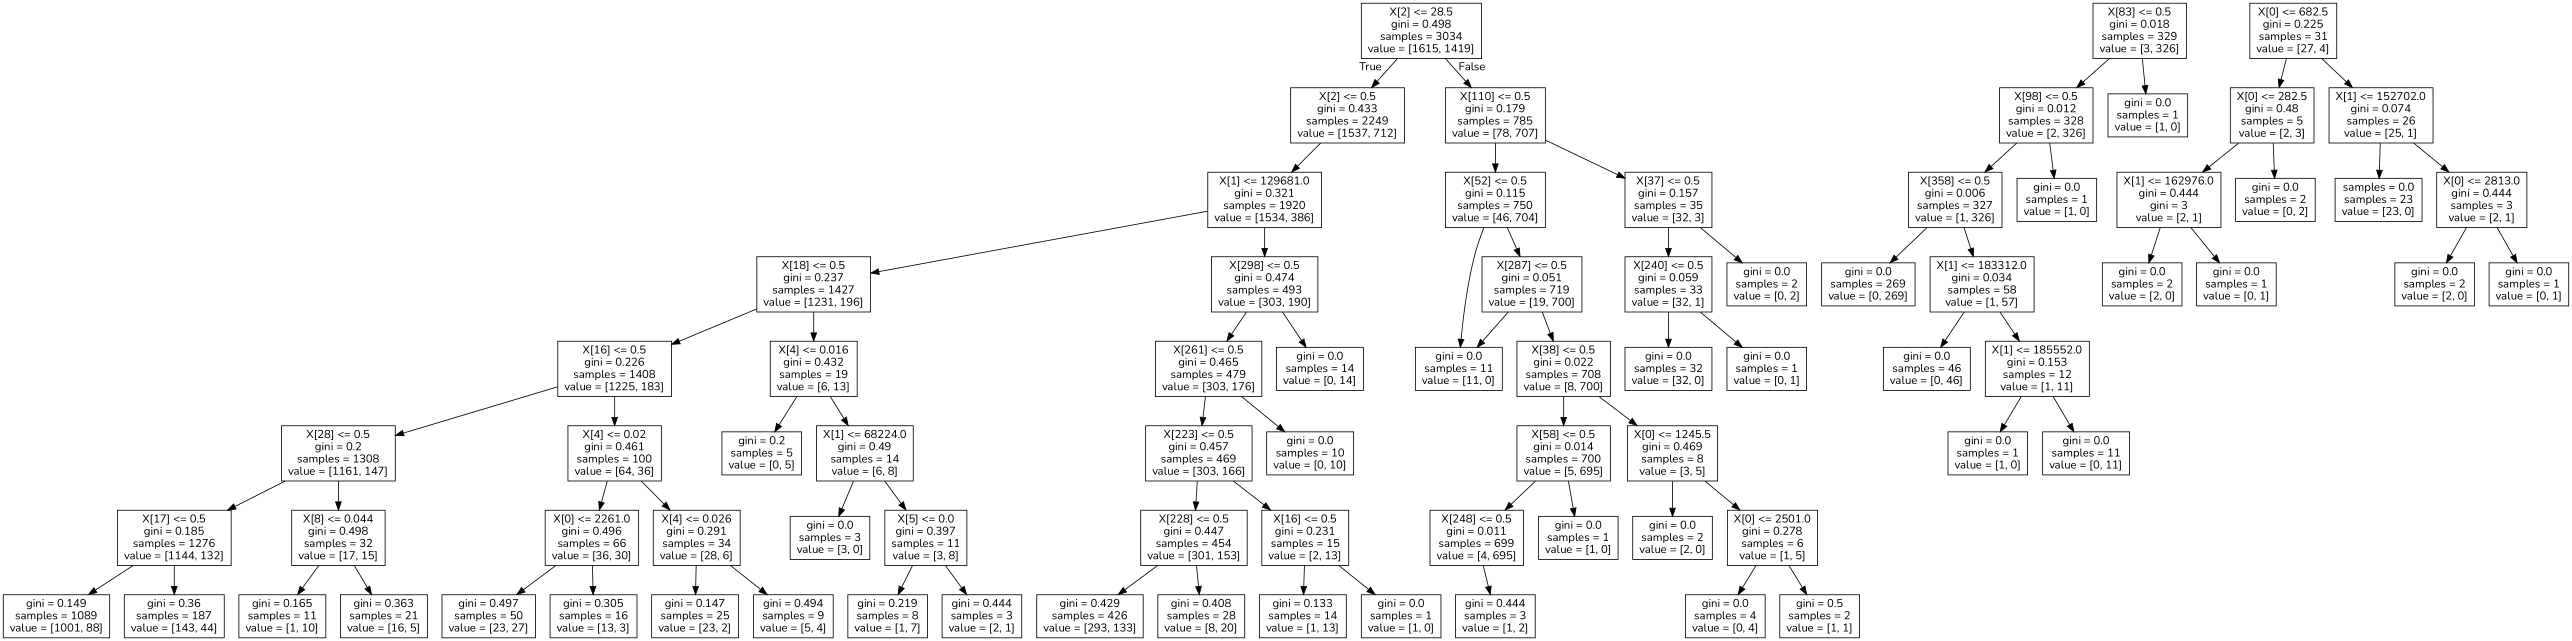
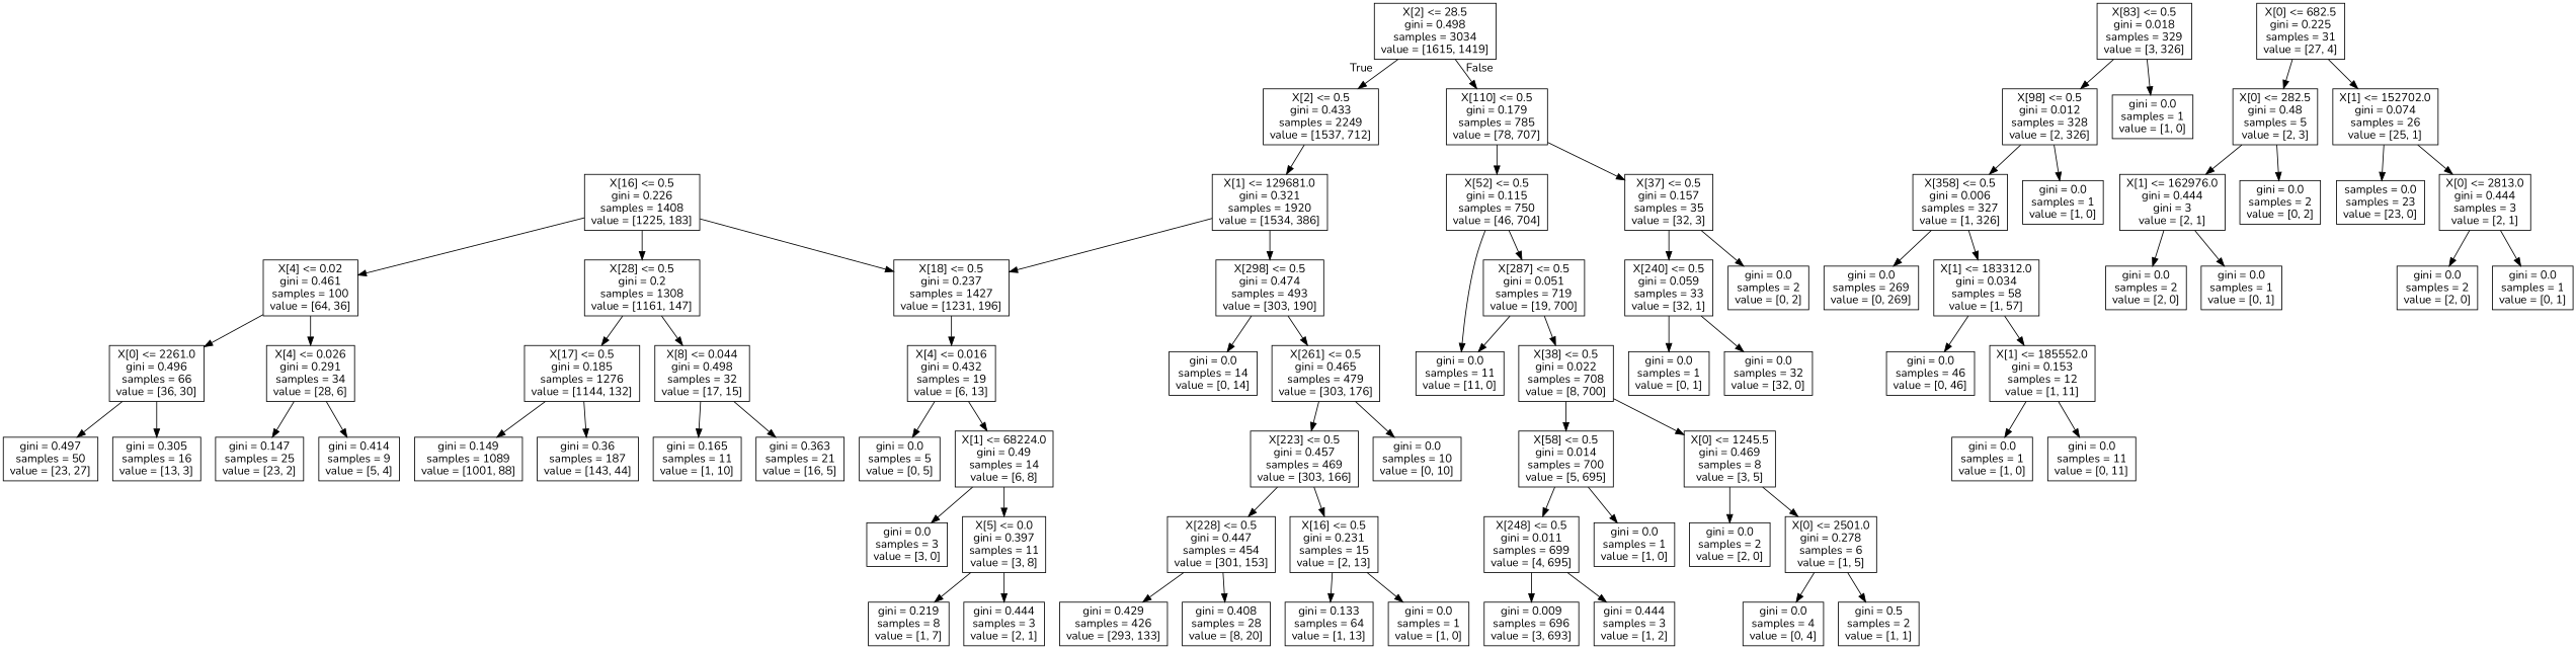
  digraph {
    fontname=Nunito
    node [fontname=Nunito shape=box]
    edge [fontname=Nunito]
    n1 [label="X[2] <= 28.5\ngini = 0.498\nsamples = 3034\nvalue = [1615, 1419]"]
    n2 [label="X[2] <= 0.5\ngini = 0.433\nsamples = 2249\nvalue = [1537, 712]"]
    n3 [label="X[110] <= 0.5\ngini = 0.179\nsamples = 785\nvalue = [78, 707]"]
    n4 [label="X[1] <= 129681.0\ngini = 0.321\nsamples = 1920\nvalue = [1534, 386]"]
    n5 [label="X[52] <= 0.5\ngini = 0.115\nsamples = 750\nvalue = [46, 704]"]
    n6 [label="X[37] <= 0.5\ngini = 0.157\nsamples = 35\nvalue = [32, 3]"]
    n7 [label="X[83] <= 0.5\ngini = 0.018\nsamples = 329\nvalue = [3, 326]"]
    n8 [label="X[98] <= 0.5\ngini = 0.012\nsamples = 328\nvalue = [2, 326]"]
    n9 [label="gini = 0.0\nsamples = 1\nvalue = [1, 0]"]
    n10 [label="X[18] <= 0.5\ngini = 0.237\nsamples = 1427\nvalue = [1231, 196]"]
    n11 [label="X[298] <= 0.5\ngini = 0.474\nsamples = 493\nvalue = [303, 190]"]
    n12 [label="X[358] <= 0.5\ngini = 0.006\nsamples = 327\nvalue = [1, 326]"]
    n13 [label="gini = 0.0\nsamples = 1\nvalue = [1, 0]"]
    n14 [label="gini = 0.0\nsamples = 269\nvalue = [0, 269]"]
    n15 [label="X[1] <= 183312.0\ngini = 0.034\nsamples = 58\nvalue = [1, 57]"]
    n16 [label="gini = 0.0\nsamples = 46\nvalue = [0, 46]"]
    n17 [label="X[1] <= 185552.0\ngini = 0.153\nsamples = 12\nvalue = [1, 11]"]
    n18 [label="gini = 0.0\nsamples = 1\nvalue = [1, 0]"]
    n19 [label="gini = 0.0\nsamples = 11\nvalue = [0, 11]"]
    n20 [label="X[16] <= 0.5\ngini = 0.226\nsamples = 1408\nvalue = [1225, 183]"]
    n21 [label="X[4] <= 0.016\ngini = 0.432\nsamples = 19\nvalue = [6, 13]"]
    n22 [label="X[261] <= 0.5\ngini = 0.465\nsamples = 479\nvalue = [303, 176]"]
    n23 [label="gini = 0.0\nsamples = 14\nvalue = [0, 14]"]
    n24 [label="X[28] <= 0.5\ngini = 0.2\nsamples = 1308\nvalue = [1161, 147]"]
    n25 [label="X[4] <= 0.02\ngini = 0.461\nsamples = 100\nvalue = [64, 36]"]
-   n26 [label="gini = 0.2\nsamples = 5\nvalue = [0, 5]"]
+   n26 [label="gini = 0.0\nsamples = 5\nvalue = [0, 5]"]
    n27 [label="X[1] <= 68224.0\ngini = 0.49\nsamples = 14\nvalue = [6, 8]"]
    n28 [label="X[17] <= 0.5\ngini = 0.185\nsamples = 1276\nvalue = [1144, 132]"]
    n29 [label="X[8] <= 0.044\ngini = 0.498\nsamples = 32\nvalue = [17, 15]"]
    n30 [label="X[0] <= 2261.0\ngini = 0.496\nsamples = 66\nvalue = [36, 30]"]
    n31 [label="X[4] <= 0.026\ngini = 0.291\nsamples = 34\nvalue = [28, 6]"]
    n32 [label="gini = 0.149\nsamples = 1089\nvalue = [1001, 88]"]
    n33 [label="gini = 0.36\nsamples = 187\nvalue = [143, 44]"]
    n34 [label="gini = 0.165\nsamples = 11\nvalue = [1, 10]"]
    n35 [label="gini = 0.363\nsamples = 21\nvalue = [16, 5]"]
    n36 [label="gini = 0.497\nsamples = 50\nvalue = [23, 27]"]
    n37 [label="gini = 0.305\nsamples = 16\nvalue = [13, 3]"]
    n38 [label="gini = 0.147\nsamples = 25\nvalue = [23, 2]"]
-   n39 [label="gini = 0.494\nsamples = 9\nvalue = [5, 4]"]
+   n39 [label="gini = 0.414\nsamples = 9\nvalue = [5, 4]"]
    n40 [label="gini = 0.0\nsamples = 3\nvalue = [3, 0]"]
    n41 [label="X[5] <= 0.0\ngini = 0.397\nsamples = 11\nvalue = [3, 8]"]
    n42 [label="gini = 0.219\nsamples = 8\nvalue = [1, 7]"]
    n43 [label="gini = 0.444\nsamples = 3\nvalue = [2, 1]"]
    n44 [label="X[223] <= 0.5\ngini = 0.457\nsamples = 469\nvalue = [303, 166]"]
    n45 [label="gini = 0.0\nsamples = 10\nvalue = [0, 10]"]
    n46 [label="X[228] <= 0.5\ngini = 0.447\nsamples = 454\nvalue = [301, 153]"]
    n47 [label="X[16] <= 0.5\ngini = 0.231\nsamples = 15\nvalue = [2, 13]"]
    n48 [label="gini = 0.429\nsamples = 426\nvalue = [293, 133]"]
    n49 [label="gini = 0.408\nsamples = 28\nvalue = [8, 20]"]
-   n50 [label="gini = 0.133\nsamples = 14\nvalue = [1, 13]"]
+   n50 [label="gini = 0.133\nsamples = 64\nvalue = [1, 13]"]
    n51 [label="gini = 0.0\nsamples = 1\nvalue = [1, 0]"]
    n52 [label="X[287] <= 0.5\ngini = 0.051\nsamples = 719\nvalue = [19, 700]"]
    n53 [label="gini = 0.0\nsamples = 11\nvalue = [11, 0]"]
    n54 [label="X[240] <= 0.5\ngini = 0.059\nsamples = 33\nvalue = [32, 1]"]
    n55 [label="gini = 0.0\nsamples = 2\nvalue = [0, 2]"]
    n56 [label="X[38] <= 0.5\ngini = 0.022\nsamples = 708\nvalue = [8, 700]"]
    n57 [label="X[0] <= 682.5\ngini = 0.225\nsamples = 31\nvalue = [27, 4]"]
    n58 [label="X[0] <= 282.5\ngini = 0.48\nsamples = 5\nvalue = [2, 3]"]
    n59 [label="X[1] <= 152702.0\ngini = 0.074\nsamples = 26\nvalue = [25, 1]"]
    n60 [label="X[58] <= 0.5\ngini = 0.014\nsamples = 700\nvalue = [5, 695]"]
    n61 [label="X[0] <= 1245.5\ngini = 0.469\nsamples = 8\nvalue = [3, 5]"]
    n62 [label="X[248] <= 0.5\ngini = 0.011\nsamples = 699\nvalue = [4, 695]"]
    n63 [label="gini = 0.0\nsamples = 1\nvalue = [1, 0]"]
    n64 [label="gini = 0.0\nsamples = 2\nvalue = [2, 0]"]
    n65 [label="X[0] <= 2501.0\ngini = 0.278\nsamples = 6\nvalue = [1, 5]"]
+   n66 [label="gini = 0.009\nsamples = 696\nvalue = [3, 693]"]
    n67 [label="gini = 0.444\nsamples = 3\nvalue = [1, 2]"]
    n68 [label="gini = 0.0\nsamples = 4\nvalue = [0, 4]"]
    n69 [label="gini = 0.5\nsamples = 2\nvalue = [1, 1]"]
    n70 [label="X[1] <= 162976.0\ngini = 0.444\ngini = 3\nvalue = [2, 1]"]
    n71 [label="gini = 0.0\nsamples = 2\nvalue = [0, 2]"]
    n72 [label="samples = 0.0\nsamples = 23\nvalue = [23, 0]"]
    n73 [label="X[0] <= 2813.0\ngini = 0.444\nsamples = 3\nvalue = [2, 1]"]
    n74 [label="gini = 0.0\nsamples = 2\nvalue = [2, 0]"]
    n75 [label="gini = 0.0\nsamples = 1\nvalue = [0, 1]"]
    n76 [label="gini = 0.0\nsamples = 2\nvalue = [2, 0]"]
    n77 [label="gini = 0.0\nsamples = 1\nvalue = [0, 1]"]
    n78 [label="gini = 0.0\nsamples = 32\nvalue = [32, 0]"]
    n79 [label="gini = 0.0\nsamples = 1\nvalue = [0, 1]"]
    n1 -> n2 [headlabel=True labelangle=45 labeldistance=2.5]
    n1 -> n3 [headlabel=False labelangle=-45 labeldistance=2.5]
    n2 -> n4
    n3 -> n5
    n3 -> n6
    n4 -> n10
    n4 -> n11
    n5 -> n52
    n5 -> n53
    n6 -> n54
    n6 -> n55
    n7 -> n8
    n7 -> n9
    n8 -> n12
    n8 -> n13
-   n10 -> n20
+   n20 -> n10
    n10 -> n21
    n11 -> n22
    n11 -> n23
    n12 -> n14
    n12 -> n15
    n15 -> n16
    n15 -> n17
    n17 -> n18
    n17 -> n19
    n20 -> n24
    n20 -> n25
    n21 -> n26
    n21 -> n27
    n22 -> n44
    n22 -> n45
    n24 -> n28
    n24 -> n29
    n25 -> n30
    n25 -> n31
    n27 -> n40
    n27 -> n41
    n28 -> n32
    n28 -> n33
    n29 -> n34
    n29 -> n35
    n30 -> n36
    n30 -> n37
    n31 -> n38
    n31 -> n39
    n41 -> n42
    n41 -> n43
    n44 -> n46
    n44 -> n47
    n46 -> n48
    n46 -> n49
    n47 -> n50
    n47 -> n51
    n52 -> n53
    n52 -> n56
    n54 -> n78
    n54 -> n79
    n56 -> n60
    n56 -> n61
    n57 -> n58
    n57 -> n59
    n58 -> n70
    n58 -> n71
    n59 -> n72
    n59 -> n73
    n60 -> n62
    n60 -> n63
    n61 -> n64
    n61 -> n65
+   n62 -> n66
    n62 -> n67
    n65 -> n68
    n65 -> n69
    n70 -> n74
    n70 -> n75
    n73 -> n76
    n73 -> n77
  }
